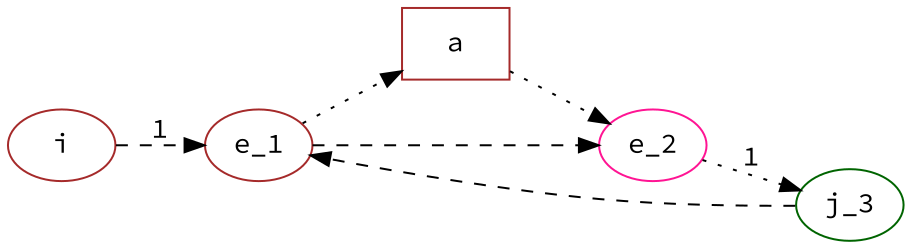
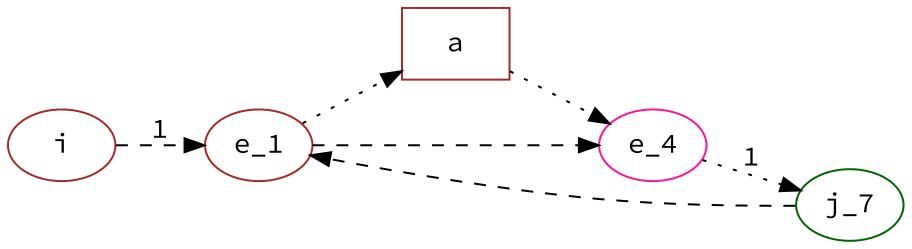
  digraph {
    fontname="Source Code Pro"
    rankdir=LR
    node [color=brown fontname="Source Code Pro"]
    edge [fontname="Source Code Pro" style=dotted texlbl="$\varepsilon/ \omega$"]
    e_1 [texlbl="$i+1$"]
    n2 [label=a shape=box texlbl="($buildL\!N\!F\!A$ T)"]
-   e_2 [color=deeppink texlbl="$i+2$"]
+   e_2 [color=deeppink texlbl="$i+2$" label=e_4]
    i [texlbl="$i$"]
-   j_3 [color=darkgreen texlbl="$i+3$"]
+   j_3 [color=darkgreen texlbl="$i+3$" label=j_7]
    subgraph sub_1 {
      i
      j_3
      subgraph sub_2 {
        e_1
        n2
        e_2
      }
    }
    e_1 -> n2 [label=" "]
    e_1 -> e_2 [label=" " style=dashed]
    n2 -> e_2 [label=" "]
    e_2 -> j_3 [label=1 texlbl="$\varepsilon/(ClsE,k)$"]
    i -> e_1 [label=1 style=dashed texlbl="$\varepsilon/(ClsS,k)$"]
    j_3 -> e_1 [label=" " style=dashed]
  }
